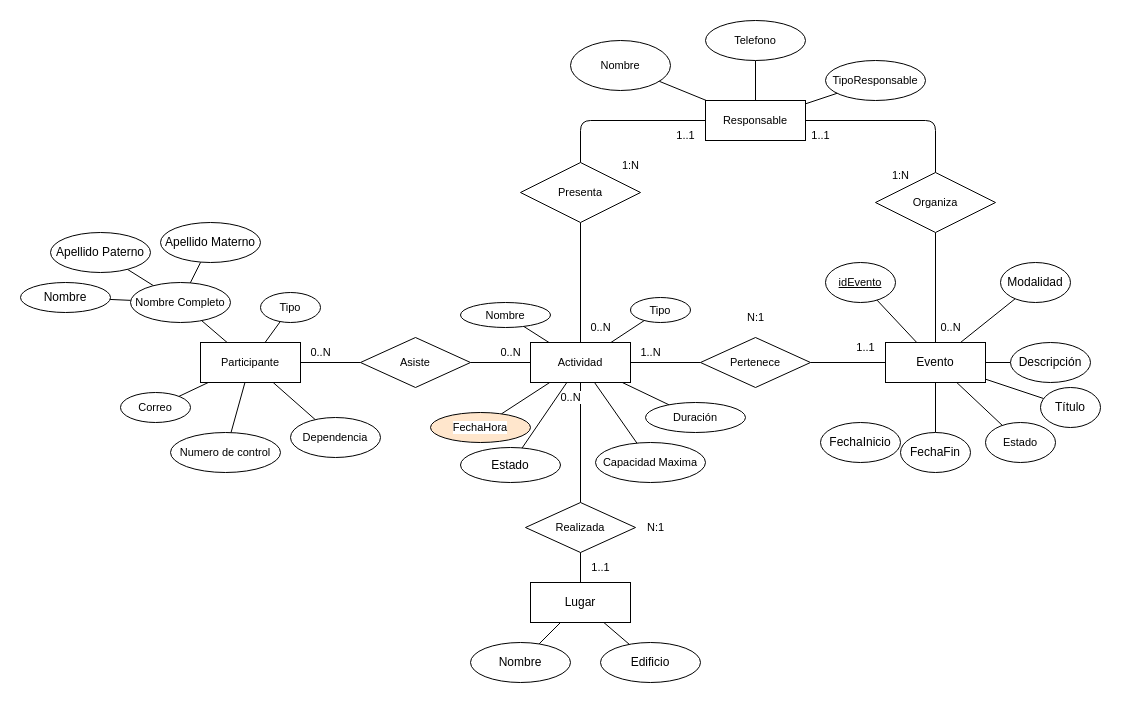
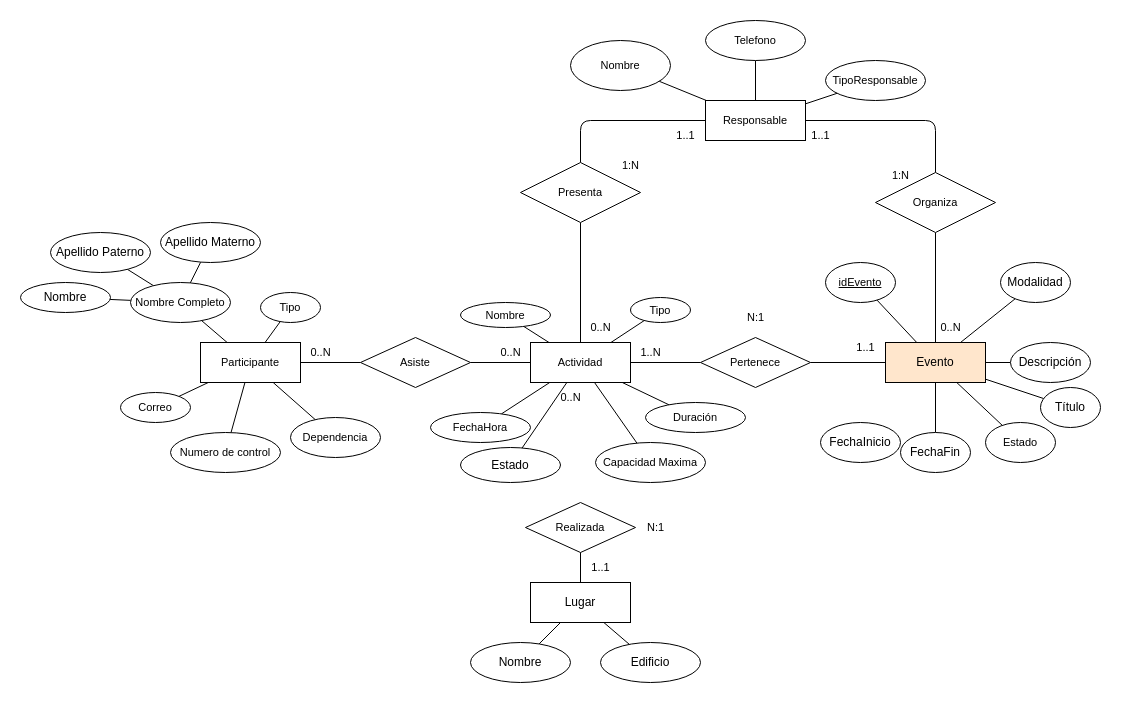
  <mxCell id="0" />
  <mxCell id="1" parent="0" />
  <mxCell id="2" style="edgeStyle=none;shape=connector;rounded=1;html=1;strokeColor=default;align=center;verticalAlign=middle;fontFamily=Helvetica;fontSize=11;fontColor=default;labelBackgroundColor=default;endArrow=none;endFill=0;" parent="1" source="8" target="12" edge="1"><mxGeometry relative="1" as="geometry" /></mxCell>
  <mxCell id="3" style="edgeStyle=none;shape=connector;rounded=1;html=1;strokeColor=default;align=center;verticalAlign=middle;fontFamily=Helvetica;fontSize=11;fontColor=default;labelBackgroundColor=default;endArrow=none;endFill=0;" parent="1" source="8" target="10" edge="1"><mxGeometry relative="1" as="geometry" /></mxCell>
  <mxCell id="4" style="edgeStyle=none;shape=connector;rounded=1;html=1;strokeColor=default;align=center;verticalAlign=middle;fontFamily=Helvetica;fontSize=11;fontColor=default;labelBackgroundColor=default;endArrow=none;endFill=0;" parent="1" source="8" target="9" edge="1"><mxGeometry relative="1" as="geometry" /></mxCell>
  <mxCell id="5" style="edgeStyle=none;shape=connector;rounded=1;html=1;strokeColor=default;align=center;verticalAlign=middle;fontFamily=Helvetica;fontSize=11;fontColor=default;labelBackgroundColor=default;endArrow=none;endFill=0;" parent="1" source="8" target="13" edge="1"><mxGeometry relative="1" as="geometry" /></mxCell>
  <mxCell id="6" style="edgeStyle=none;shape=connector;rounded=1;html=1;strokeColor=default;align=center;verticalAlign=middle;fontFamily=Helvetica;fontSize=11;fontColor=default;labelBackgroundColor=default;endArrow=none;endFill=0;" parent="1" source="8" target="14" edge="1"><mxGeometry relative="1" as="geometry" /></mxCell>
  <mxCell id="7" style="edgeStyle=none;shape=connector;rounded=1;html=1;strokeColor=default;align=center;verticalAlign=middle;fontFamily=Helvetica;fontSize=11;fontColor=default;labelBackgroundColor=default;endArrow=none;endFill=0;" parent="1" source="8" target="15" edge="1"><mxGeometry relative="1" as="geometry" /></mxCell>
- <mxCell id="8" value="Evento" style="whiteSpace=wrap;html=1;align=center;" parent="1" vertex="1"><mxGeometry x="885" y="342" width="100" height="40" as="geometry" /></mxCell>
+ <mxCell id="8" value="Evento" style="whiteSpace=wrap;html=1;align=center;fillColor=#ffe6cc;" parent="1" vertex="1"><mxGeometry x="885" y="342" width="100" height="40" as="geometry" /></mxCell>
  <mxCell id="9" value="Título" style="ellipse;whiteSpace=wrap;html=1;align=center;" parent="1" vertex="1"><mxGeometry x="1040" y="387" width="60" height="40" as="geometry" /></mxCell>
  <mxCell id="10" value="Descripción" style="ellipse;whiteSpace=wrap;html=1;align=center;" parent="1" vertex="1"><mxGeometry x="1010" y="342" width="80" height="40" as="geometry" /></mxCell>
  <mxCell id="11" value="FechaInicio" style="ellipse;whiteSpace=wrap;html=1;align=center;" parent="1" vertex="1"><mxGeometry x="820" y="422" width="80" height="40" as="geometry" /></mxCell>
  <mxCell id="12" value="FechaFin" style="ellipse;whiteSpace=wrap;html=1;align=center;" parent="1" vertex="1"><mxGeometry x="900" y="432" width="70" height="40" as="geometry" /></mxCell>
  <mxCell id="13" value="Modalidad" style="ellipse;whiteSpace=wrap;html=1;align=center;" parent="1" vertex="1"><mxGeometry x="1000" y="262" width="70" height="40" as="geometry" /></mxCell>
  <mxCell id="14" value="idEvento" style="ellipse;whiteSpace=wrap;html=1;align=center;fontStyle=4;fontFamily=Helvetica;fontSize=11;fontColor=default;labelBackgroundColor=default;" parent="1" vertex="1"><mxGeometry x="825" y="262" width="70" height="40" as="geometry" /></mxCell>
  <mxCell id="15" value="Estado" style="ellipse;whiteSpace=wrap;html=1;align=center;fontFamily=Helvetica;fontSize=11;fontColor=default;labelBackgroundColor=default;" parent="1" vertex="1"><mxGeometry x="985" y="422" width="70" height="40" as="geometry" /></mxCell>
  <mxCell id="16" style="edgeStyle=none;shape=connector;rounded=1;html=1;strokeColor=default;align=center;verticalAlign=middle;fontFamily=Helvetica;fontSize=11;fontColor=default;labelBackgroundColor=default;endArrow=none;endFill=0;" parent="1" source="21" target="29" edge="1"><mxGeometry relative="1" as="geometry" /></mxCell>
  <mxCell id="17" style="edgeStyle=none;shape=connector;rounded=1;html=1;strokeColor=default;align=center;verticalAlign=middle;fontFamily=Helvetica;fontSize=11;fontColor=default;labelBackgroundColor=default;endArrow=none;endFill=0;" parent="1" source="21" target="27" edge="1"><mxGeometry relative="1" as="geometry" /></mxCell>
  <mxCell id="18" style="edgeStyle=none;shape=connector;rounded=1;html=1;strokeColor=default;align=center;verticalAlign=middle;fontFamily=Helvetica;fontSize=11;fontColor=default;labelBackgroundColor=default;endArrow=none;endFill=0;" parent="1" source="21" target="26" edge="1"><mxGeometry relative="1" as="geometry" /></mxCell>
  <mxCell id="19" style="edgeStyle=none;shape=connector;rounded=1;html=1;strokeColor=default;align=center;verticalAlign=middle;fontFamily=Helvetica;fontSize=11;fontColor=default;labelBackgroundColor=default;endArrow=none;endFill=0;" parent="1" source="21" target="25" edge="1"><mxGeometry relative="1" as="geometry" /></mxCell>
  <mxCell id="20" style="edgeStyle=none;shape=connector;rounded=1;html=1;strokeColor=default;align=center;verticalAlign=middle;fontFamily=Helvetica;fontSize=11;fontColor=default;labelBackgroundColor=default;endArrow=none;endFill=0;" parent="1" source="21" target="28" edge="1"><mxGeometry relative="1" as="geometry" /></mxCell>
  <mxCell id="21" value="Participante" style="whiteSpace=wrap;html=1;align=center;fontFamily=Helvetica;fontSize=11;fontColor=default;labelBackgroundColor=default;" parent="1" vertex="1"><mxGeometry x="200" y="342" width="100" height="40" as="geometry" /></mxCell>
  <mxCell id="22" style="edgeStyle=none;html=1;endArrow=none;endFill=0;" parent="1" source="25" target="72" edge="1"><mxGeometry relative="1" as="geometry" /></mxCell>
  <mxCell id="23" style="edgeStyle=none;shape=connector;rounded=1;html=1;strokeColor=default;align=center;verticalAlign=middle;fontFamily=Helvetica;fontSize=11;fontColor=default;labelBackgroundColor=default;endArrow=none;endFill=0;" parent="1" source="25" target="73" edge="1"><mxGeometry relative="1" as="geometry" /></mxCell>
  <mxCell id="24" style="edgeStyle=none;shape=connector;rounded=1;html=1;strokeColor=default;align=center;verticalAlign=middle;fontFamily=Helvetica;fontSize=11;fontColor=default;labelBackgroundColor=default;endArrow=none;endFill=0;" parent="1" source="25" target="74" edge="1"><mxGeometry relative="1" as="geometry" /></mxCell>
  <mxCell id="25" value="Nombre Completo" style="ellipse;whiteSpace=wrap;html=1;align=center;fontFamily=Helvetica;fontSize=11;fontColor=default;labelBackgroundColor=default;" parent="1" vertex="1"><mxGeometry x="130" y="282" width="100" height="40" as="geometry" /></mxCell>
  <mxCell id="26" value="Correo" style="ellipse;whiteSpace=wrap;html=1;align=center;fontFamily=Helvetica;fontSize=11;fontColor=default;labelBackgroundColor=default;" parent="1" vertex="1"><mxGeometry x="120" y="392" width="70" height="30" as="geometry" /></mxCell>
  <mxCell id="27" value="Numero de control" style="ellipse;whiteSpace=wrap;html=1;align=center;fontFamily=Helvetica;fontSize=11;fontColor=default;labelBackgroundColor=default;" parent="1" vertex="1"><mxGeometry x="170" y="432" width="110" height="40" as="geometry" /></mxCell>
  <mxCell id="28" value="Tipo" style="ellipse;whiteSpace=wrap;html=1;align=center;fontFamily=Helvetica;fontSize=11;fontColor=default;labelBackgroundColor=default;" parent="1" vertex="1"><mxGeometry x="260" y="292" width="60" height="30" as="geometry" /></mxCell>
  <mxCell id="29" value="Dependencia" style="ellipse;whiteSpace=wrap;html=1;align=center;fontFamily=Helvetica;fontSize=11;fontColor=default;labelBackgroundColor=default;" parent="1" vertex="1"><mxGeometry x="290" y="417" width="90" height="40" as="geometry" /></mxCell>
  <mxCell id="30" style="edgeStyle=none;shape=connector;rounded=1;html=1;strokeColor=default;align=center;verticalAlign=middle;fontFamily=Helvetica;fontSize=11;fontColor=default;labelBackgroundColor=default;endArrow=none;endFill=0;" parent="1" source="31" target="21" edge="1"><mxGeometry relative="1" as="geometry" /></mxCell>
  <mxCell id="31" value="Asiste" style="shape=rhombus;perimeter=rhombusPerimeter;whiteSpace=wrap;html=1;align=center;fontFamily=Helvetica;fontSize=11;fontColor=default;labelBackgroundColor=default;" parent="1" vertex="1"><mxGeometry x="360" y="337" width="110" height="50" as="geometry" /></mxCell>
  <mxCell id="32" style="edgeStyle=none;shape=connector;rounded=1;html=1;strokeColor=default;align=center;verticalAlign=middle;fontFamily=Helvetica;fontSize=11;fontColor=default;labelBackgroundColor=default;endArrow=none;endFill=0;" parent="1" source="40" target="31" edge="1"><mxGeometry relative="1" as="geometry" /></mxCell>
  <mxCell id="33" style="edgeStyle=none;shape=connector;rounded=1;html=1;strokeColor=default;align=center;verticalAlign=middle;fontFamily=Helvetica;fontSize=11;fontColor=default;labelBackgroundColor=default;endArrow=none;endFill=0;" parent="1" source="40" target="42" edge="1"><mxGeometry relative="1" as="geometry" /></mxCell>
  <mxCell id="34" style="edgeStyle=none;shape=connector;rounded=1;html=1;strokeColor=default;align=center;verticalAlign=middle;fontFamily=Helvetica;fontSize=11;fontColor=default;labelBackgroundColor=default;endArrow=none;endFill=0;" parent="1" source="40" target="45" edge="1"><mxGeometry relative="1" as="geometry" /></mxCell>
  <mxCell id="35" style="edgeStyle=none;shape=connector;rounded=1;html=1;strokeColor=default;align=center;verticalAlign=middle;fontFamily=Helvetica;fontSize=11;fontColor=default;labelBackgroundColor=default;endArrow=none;endFill=0;" parent="1" source="40" target="46" edge="1"><mxGeometry relative="1" as="geometry" /></mxCell>
  <mxCell id="36" style="edgeStyle=none;shape=connector;rounded=1;html=1;strokeColor=default;align=center;verticalAlign=middle;fontFamily=Helvetica;fontSize=11;fontColor=default;labelBackgroundColor=default;endArrow=none;endFill=0;" parent="1" source="40" target="47" edge="1"><mxGeometry relative="1" as="geometry" /></mxCell>
  <mxCell id="37" style="edgeStyle=none;shape=connector;rounded=1;html=1;strokeColor=default;align=center;verticalAlign=middle;fontFamily=Helvetica;fontSize=11;fontColor=default;labelBackgroundColor=default;endArrow=none;endFill=0;" parent="1" source="40" target="43" edge="1"><mxGeometry relative="1" as="geometry" /></mxCell>
  <mxCell id="38" style="edgeStyle=none;shape=connector;rounded=1;html=1;strokeColor=default;align=center;verticalAlign=middle;fontFamily=Helvetica;fontSize=11;fontColor=default;labelBackgroundColor=default;endArrow=none;endFill=0;" parent="1" source="40" target="44" edge="1"><mxGeometry relative="1" as="geometry" /></mxCell>
- <mxCell id="39" style="edgeStyle=none;html=1;endArrow=none;endFill=0;" parent="1" source="40" target="75" edge="1"><mxGeometry relative="1" as="geometry" /></mxCell>
  <mxCell id="40" value="Actividad" style="whiteSpace=wrap;html=1;align=center;fontFamily=Helvetica;fontSize=11;fontColor=default;labelBackgroundColor=default;" parent="1" vertex="1"><mxGeometry x="530" y="342" width="100" height="40" as="geometry" /></mxCell>
  <mxCell id="41" style="edgeStyle=none;shape=connector;rounded=1;html=1;strokeColor=default;align=center;verticalAlign=middle;fontFamily=Helvetica;fontSize=11;fontColor=default;labelBackgroundColor=default;endArrow=none;endFill=0;" parent="1" source="42" target="8" edge="1"><mxGeometry relative="1" as="geometry" /></mxCell>
  <mxCell id="42" value="Pertenece" style="shape=rhombus;perimeter=rhombusPerimeter;whiteSpace=wrap;html=1;align=center;fontFamily=Helvetica;fontSize=11;fontColor=default;labelBackgroundColor=default;" parent="1" vertex="1"><mxGeometry x="700" y="337" width="110" height="50" as="geometry" /></mxCell>
  <mxCell id="43" value="Nombre" style="ellipse;whiteSpace=wrap;html=1;align=center;fontFamily=Helvetica;fontSize=11;fontColor=default;labelBackgroundColor=default;" parent="1" vertex="1"><mxGeometry x="460" y="302" width="90" height="25" as="geometry" /></mxCell>
  <mxCell id="44" value="Tipo" style="ellipse;whiteSpace=wrap;html=1;align=center;fontFamily=Helvetica;fontSize=11;fontColor=default;labelBackgroundColor=default;" parent="1" vertex="1"><mxGeometry x="630" y="297" width="60" height="25" as="geometry" /></mxCell>
- <mxCell id="45" value="FechaHora" style="ellipse;whiteSpace=wrap;html=1;align=center;fontFamily=Helvetica;fontSize=11;fontColor=default;labelBackgroundColor=default;fillColor=#ffe6cc;" parent="1" vertex="1"><mxGeometry x="430" y="412" width="100" height="30" as="geometry" /></mxCell>
+ <mxCell id="45" value="FechaHora" style="ellipse;whiteSpace=wrap;html=1;align=center;fontFamily=Helvetica;fontSize=11;fontColor=default;labelBackgroundColor=default;" parent="1" vertex="1"><mxGeometry x="430" y="412" width="100" height="30" as="geometry" /></mxCell>
  <mxCell id="46" value="Duración" style="ellipse;whiteSpace=wrap;html=1;align=center;fontFamily=Helvetica;fontSize=11;fontColor=default;labelBackgroundColor=default;" parent="1" vertex="1"><mxGeometry x="645" y="402" width="100" height="30" as="geometry" /></mxCell>
  <mxCell id="47" value="Capacidad Maxima" style="ellipse;whiteSpace=wrap;html=1;align=center;fontFamily=Helvetica;fontSize=11;fontColor=default;labelBackgroundColor=default;" parent="1" vertex="1"><mxGeometry x="595" y="442" width="110" height="40" as="geometry" /></mxCell>
  <mxCell id="48" style="edgeStyle=none;shape=connector;rounded=1;html=1;strokeColor=default;align=center;verticalAlign=middle;fontFamily=Helvetica;fontSize=11;fontColor=default;labelBackgroundColor=default;endArrow=none;endFill=0;" parent="1" source="53" target="55" edge="1"><mxGeometry relative="1" as="geometry" /></mxCell>
  <mxCell id="49" style="edgeStyle=none;shape=connector;rounded=1;html=1;strokeColor=default;align=center;verticalAlign=middle;fontFamily=Helvetica;fontSize=11;fontColor=default;labelBackgroundColor=default;endArrow=none;endFill=0;" parent="1" source="53" target="54" edge="1"><mxGeometry relative="1" as="geometry" /></mxCell>
  <mxCell id="50" style="edgeStyle=none;shape=connector;rounded=1;html=1;strokeColor=default;align=center;verticalAlign=middle;fontFamily=Helvetica;fontSize=11;fontColor=default;labelBackgroundColor=default;endArrow=none;endFill=0;" parent="1" source="53" target="56" edge="1"><mxGeometry relative="1" as="geometry" /></mxCell>
  <mxCell id="51" style="edgeStyle=none;shape=connector;rounded=1;html=1;strokeColor=default;align=center;verticalAlign=middle;fontFamily=Helvetica;fontSize=11;fontColor=default;labelBackgroundColor=default;endArrow=none;endFill=0;" parent="1" source="53" target="60" edge="1"><mxGeometry relative="1" as="geometry"><Array as="points"><mxPoint x="935" y="120" /></Array></mxGeometry></mxCell>
  <mxCell id="52" style="edgeStyle=none;shape=connector;rounded=1;html=1;strokeColor=default;align=center;verticalAlign=middle;fontFamily=Helvetica;fontSize=11;fontColor=default;labelBackgroundColor=default;endArrow=none;endFill=0;" parent="1" source="53" target="58" edge="1"><mxGeometry relative="1" as="geometry"><Array as="points"><mxPoint x="580" y="120" /></Array></mxGeometry></mxCell>
  <mxCell id="53" value="Responsable" style="whiteSpace=wrap;html=1;align=center;fontFamily=Helvetica;fontSize=11;fontColor=default;labelBackgroundColor=default;" parent="1" vertex="1"><mxGeometry x="705" y="100" width="100" height="40" as="geometry" /></mxCell>
  <mxCell id="54" value="Nombre" style="ellipse;whiteSpace=wrap;html=1;align=center;fontFamily=Helvetica;fontSize=11;fontColor=default;labelBackgroundColor=default;" parent="1" vertex="1"><mxGeometry x="570" y="40" width="100" height="50" as="geometry" /></mxCell>
  <mxCell id="55" value="Telefono" style="ellipse;whiteSpace=wrap;html=1;align=center;fontFamily=Helvetica;fontSize=11;fontColor=default;labelBackgroundColor=default;" parent="1" vertex="1"><mxGeometry x="705" y="20" width="100" height="40" as="geometry" /></mxCell>
  <mxCell id="56" value="TipoResponsable" style="ellipse;whiteSpace=wrap;html=1;align=center;fontFamily=Helvetica;fontSize=11;fontColor=default;labelBackgroundColor=default;" parent="1" vertex="1"><mxGeometry x="825" y="60" width="100" height="40" as="geometry" /></mxCell>
  <mxCell id="57" style="edgeStyle=none;shape=connector;rounded=1;html=1;strokeColor=default;align=center;verticalAlign=middle;fontFamily=Helvetica;fontSize=11;fontColor=default;labelBackgroundColor=default;endArrow=none;endFill=0;" parent="1" source="58" target="40" edge="1"><mxGeometry relative="1" as="geometry" /></mxCell>
  <mxCell id="58" value="Presenta" style="shape=rhombus;perimeter=rhombusPerimeter;whiteSpace=wrap;html=1;align=center;fontFamily=Helvetica;fontSize=11;fontColor=default;labelBackgroundColor=default;" parent="1" vertex="1"><mxGeometry x="520" y="162" width="120" height="60" as="geometry" /></mxCell>
  <mxCell id="59" style="edgeStyle=none;shape=connector;rounded=1;html=1;strokeColor=default;align=center;verticalAlign=middle;fontFamily=Helvetica;fontSize=11;fontColor=default;labelBackgroundColor=default;endArrow=none;endFill=0;" parent="1" source="60" target="8" edge="1"><mxGeometry relative="1" as="geometry" /></mxCell>
  <mxCell id="60" value="Organiza" style="shape=rhombus;perimeter=rhombusPerimeter;whiteSpace=wrap;html=1;align=center;fontFamily=Helvetica;fontSize=11;fontColor=default;labelBackgroundColor=default;" parent="1" vertex="1"><mxGeometry x="875" y="172" width="120" height="60" as="geometry" /></mxCell>
  <mxCell id="61" value="0..N" style="text;html=1;align=center;verticalAlign=middle;resizable=0;points=[];autosize=1;strokeColor=none;fillColor=none;fontFamily=Helvetica;fontSize=11;fontColor=default;labelBackgroundColor=default;" parent="1" vertex="1"><mxGeometry x="300" y="337" width="40" height="30" as="geometry" /></mxCell>
  <mxCell id="62" value="0..N" style="text;html=1;align=center;verticalAlign=middle;resizable=0;points=[];autosize=1;strokeColor=none;fillColor=none;fontFamily=Helvetica;fontSize=11;fontColor=default;labelBackgroundColor=default;" parent="1" vertex="1"><mxGeometry x="490" y="337" width="40" height="30" as="geometry" /></mxCell>
  <mxCell id="63" value="N:1" style="text;html=1;align=center;verticalAlign=middle;resizable=0;points=[];autosize=1;strokeColor=none;fillColor=none;fontFamily=Helvetica;fontSize=11;fontColor=default;labelBackgroundColor=default;" parent="1" vertex="1"><mxGeometry x="735" y="302" width="40" height="30" as="geometry" /></mxCell>
  <mxCell id="64" value="1..1" style="text;html=1;align=center;verticalAlign=middle;resizable=0;points=[];autosize=1;strokeColor=none;fillColor=none;fontFamily=Helvetica;fontSize=11;fontColor=default;labelBackgroundColor=default;" parent="1" vertex="1"><mxGeometry x="845" y="332" width="40" height="30" as="geometry" /></mxCell>
  <mxCell id="65" value="1..N" style="text;html=1;align=center;verticalAlign=middle;resizable=0;points=[];autosize=1;strokeColor=none;fillColor=none;fontFamily=Helvetica;fontSize=11;fontColor=default;labelBackgroundColor=default;" parent="1" vertex="1"><mxGeometry x="630" y="337" width="40" height="30" as="geometry" /></mxCell>
  <mxCell id="66" value="0..N" style="text;html=1;align=center;verticalAlign=middle;resizable=0;points=[];autosize=1;strokeColor=none;fillColor=none;fontFamily=Helvetica;fontSize=11;fontColor=default;labelBackgroundColor=default;" parent="1" vertex="1"><mxGeometry x="580" y="312" width="40" height="30" as="geometry" /></mxCell>
  <mxCell id="67" value="1..1" style="text;html=1;align=center;verticalAlign=middle;resizable=0;points=[];autosize=1;strokeColor=none;fillColor=none;fontFamily=Helvetica;fontSize=11;fontColor=default;labelBackgroundColor=default;" parent="1" vertex="1"><mxGeometry x="665" y="120" width="40" height="30" as="geometry" /></mxCell>
  <mxCell id="68" value="1..1" style="text;html=1;align=center;verticalAlign=middle;resizable=0;points=[];autosize=1;strokeColor=none;fillColor=none;fontFamily=Helvetica;fontSize=11;fontColor=default;labelBackgroundColor=default;" parent="1" vertex="1"><mxGeometry x="800" y="120" width="40" height="30" as="geometry" /></mxCell>
  <mxCell id="69" value="0..N" style="text;html=1;align=center;verticalAlign=middle;resizable=0;points=[];autosize=1;strokeColor=none;fillColor=none;fontFamily=Helvetica;fontSize=11;fontColor=default;labelBackgroundColor=default;" parent="1" vertex="1"><mxGeometry x="930" y="312" width="40" height="30" as="geometry" /></mxCell>
  <mxCell id="70" value="1:N" style="text;html=1;align=center;verticalAlign=middle;resizable=0;points=[];autosize=1;strokeColor=none;fillColor=none;fontFamily=Helvetica;fontSize=11;fontColor=default;labelBackgroundColor=default;" parent="1" vertex="1"><mxGeometry x="610" y="150" width="40" height="30" as="geometry" /></mxCell>
  <mxCell id="71" value="1:N" style="text;html=1;align=center;verticalAlign=middle;resizable=0;points=[];autosize=1;strokeColor=none;fillColor=none;fontFamily=Helvetica;fontSize=11;fontColor=default;labelBackgroundColor=default;" parent="1" vertex="1"><mxGeometry x="880" y="160" width="40" height="30" as="geometry" /></mxCell>
  <mxCell id="72" value="Nombre" style="ellipse;whiteSpace=wrap;html=1;align=center;" parent="1" vertex="1"><mxGeometry x="20" y="282" width="90" height="30" as="geometry" /></mxCell>
  <mxCell id="73" value="Apellido Paterno" style="ellipse;whiteSpace=wrap;html=1;align=center;" parent="1" vertex="1"><mxGeometry x="50" y="232" width="100" height="40" as="geometry" /></mxCell>
  <mxCell id="74" value="Apellido Materno" style="ellipse;whiteSpace=wrap;html=1;align=center;" parent="1" vertex="1"><mxGeometry x="160" y="222" width="100" height="40" as="geometry" /></mxCell>
  <mxCell id="75" value="Realizada" style="shape=rhombus;perimeter=rhombusPerimeter;whiteSpace=wrap;html=1;align=center;fontFamily=Helvetica;fontSize=11;fontColor=default;labelBackgroundColor=default;" parent="1" vertex="1"><mxGeometry x="525" y="502" width="110" height="50" as="geometry" /></mxCell>
  <mxCell id="76" style="edgeStyle=none;html=1;endArrow=none;endFill=0;" parent="1" source="79" target="80" edge="1"><mxGeometry relative="1" as="geometry" /></mxCell>
  <mxCell id="77" style="edgeStyle=none;shape=connector;rounded=1;html=1;strokeColor=default;align=center;verticalAlign=middle;fontFamily=Helvetica;fontSize=11;fontColor=default;labelBackgroundColor=default;endArrow=none;endFill=0;" parent="1" source="79" target="81" edge="1"><mxGeometry relative="1" as="geometry" /></mxCell>
  <mxCell id="78" style="edgeStyle=none;shape=connector;rounded=1;html=1;strokeColor=default;align=center;verticalAlign=middle;fontFamily=Helvetica;fontSize=11;fontColor=default;labelBackgroundColor=default;endArrow=none;endFill=0;" parent="1" source="79" target="75" edge="1"><mxGeometry relative="1" as="geometry" /></mxCell>
  <mxCell id="79" value="Lugar" style="whiteSpace=wrap;html=1;align=center;" parent="1" vertex="1"><mxGeometry x="530" y="582" width="100" height="40" as="geometry" /></mxCell>
  <mxCell id="80" value="Nombre" style="ellipse;whiteSpace=wrap;html=1;align=center;" parent="1" vertex="1"><mxGeometry x="470" y="642" width="100" height="40" as="geometry" /></mxCell>
  <mxCell id="81" value="Edificio" style="ellipse;whiteSpace=wrap;html=1;align=center;" parent="1" vertex="1"><mxGeometry x="600" y="642" width="100" height="40" as="geometry" /></mxCell>
  <mxCell id="82" value="N:1" style="text;html=1;align=center;verticalAlign=middle;resizable=0;points=[];autosize=1;strokeColor=none;fillColor=none;fontFamily=Helvetica;fontSize=11;fontColor=default;labelBackgroundColor=default;" parent="1" vertex="1"><mxGeometry x="635" y="512" width="40" height="30" as="geometry" /></mxCell>
  <mxCell id="83" value="0..N" style="text;html=1;align=center;verticalAlign=middle;resizable=0;points=[];autosize=1;strokeColor=none;fillColor=none;fontFamily=Helvetica;fontSize=11;fontColor=default;labelBackgroundColor=default;" parent="1" vertex="1"><mxGeometry x="550" y="382" width="40" height="30" as="geometry" /></mxCell>
  <mxCell id="84" value="1..1" style="text;html=1;align=center;verticalAlign=middle;resizable=0;points=[];autosize=1;strokeColor=none;fillColor=none;fontFamily=Helvetica;fontSize=11;fontColor=default;labelBackgroundColor=default;" parent="1" vertex="1"><mxGeometry x="580" y="552" width="40" height="30" as="geometry" /></mxCell>
  <mxCell id="85" style="edgeStyle=none;html=1;endArrow=none;endFill=0;" edge="1" parent="1" source="86" target="40"><mxGeometry relative="1" as="geometry" /></mxCell>
  <mxCell id="86" value="Estado" style="ellipse;whiteSpace=wrap;html=1;align=center;" vertex="1" parent="1"><mxGeometry x="460" y="447" width="100" height="35" as="geometry" /></mxCell>
